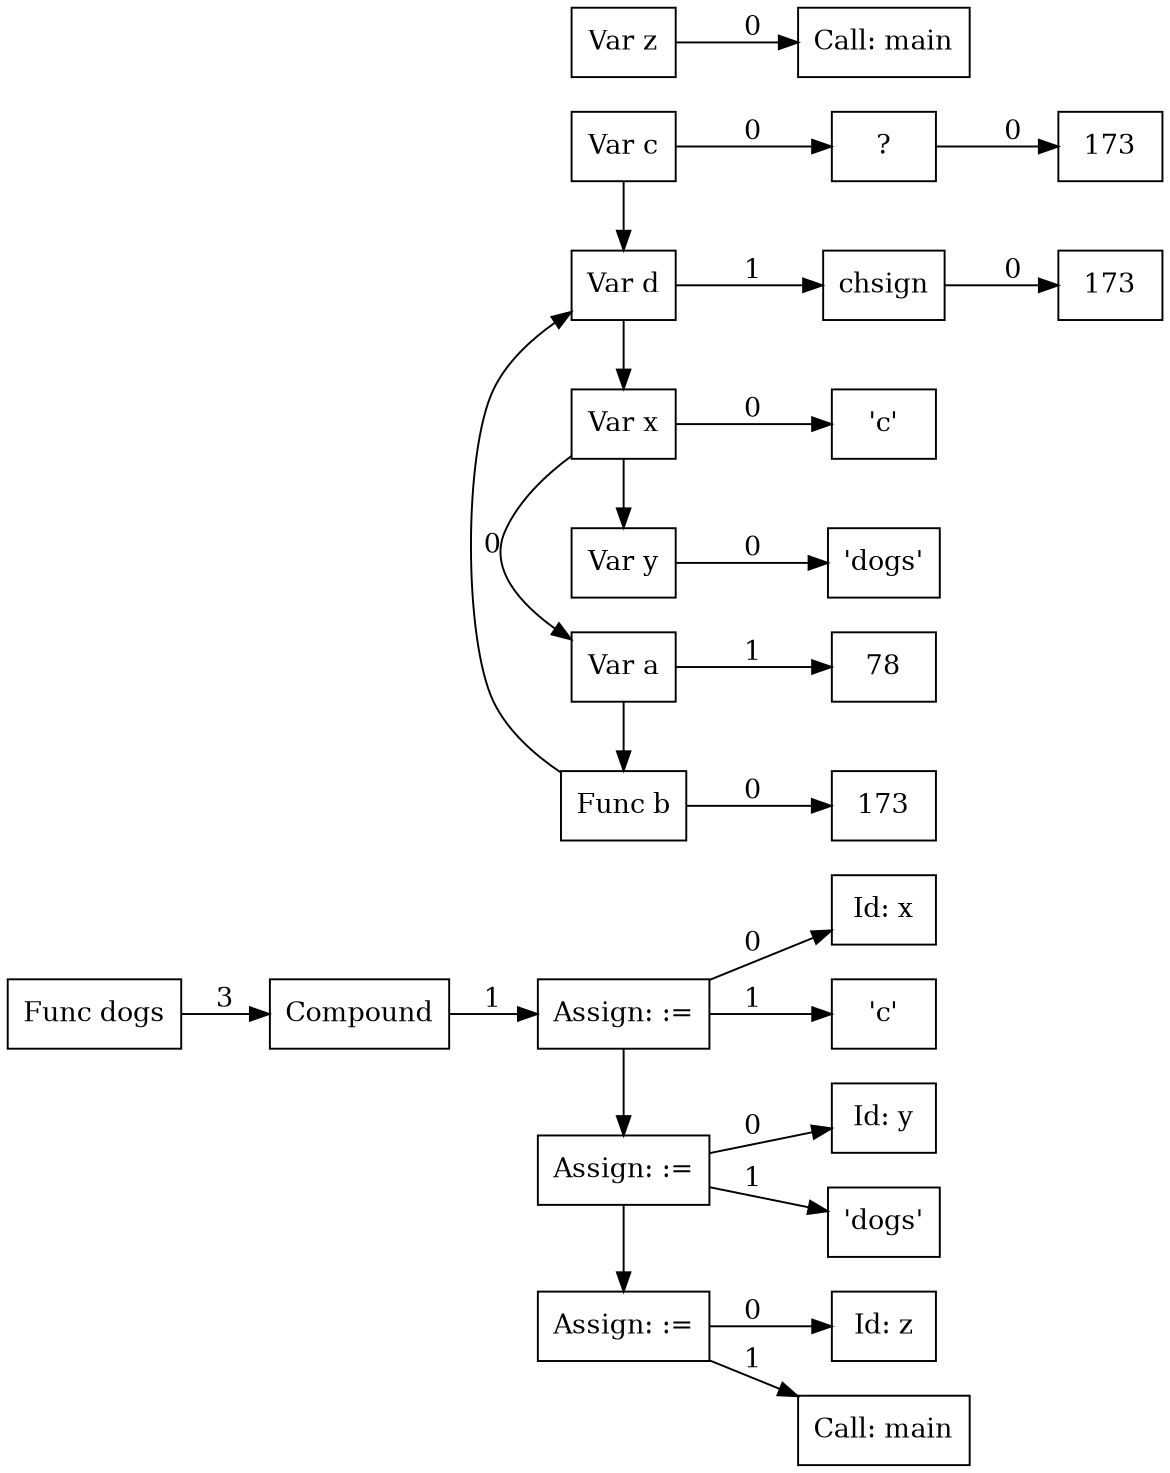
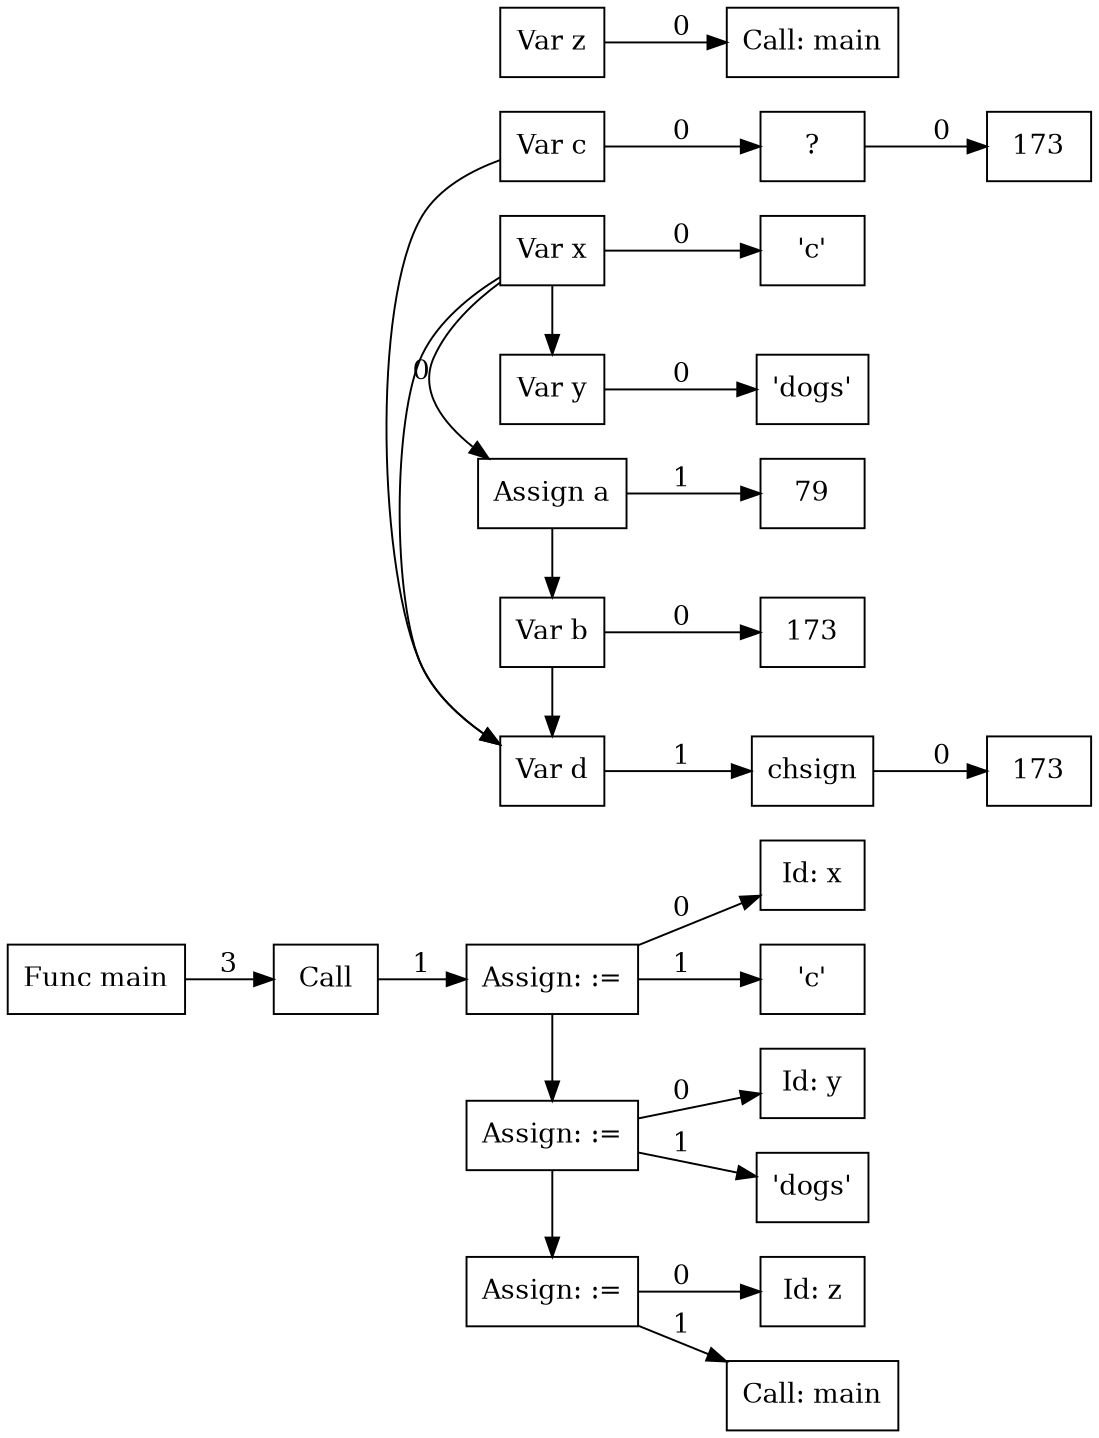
  digraph {
    rankdir=LR
    node [shape=box]
-   n1 [label="Func dogs"]
-   n2 [label=Compound]
-   n3 [label="Var a"]
+   n1 [label="Func main"]
+   n2 [label=Call]
+   n3 [label="Assign a"]
    n4 [label="Assign: :="]
-   n5 [label=78]
+   n5 [label=79]
    n6 [label="'c'"]
-   n7 [label="Func b"]
+   n7 [label="Var b"]
    n8 [label="Var c"]
    n9 [label="Var d"]
    n10 [label="Var x"]
    n11 [label="Var y"]
    n12 [label="Var z"]
    n13 [label=173]
    n14 [label="?"]
    n15 [label="'dogs'"]
    n16 [label=173]
    n17 [label=chsign]
    n18 [label=173]
    n19 [label="Call: main"]
    n20 [label="Id: x"]
    n21 [label="'c'"]
    n22 [label="Assign: :="]
    n23 [label="Assign: :="]
    n24 [label="Id: y"]
    n25 [label="'dogs'"]
    n26 [label="Id: z"]
    n27 [label="Call: main"]
    subgraph sub_1 {
      n1
      n2
    }
    subgraph sub_2 {
      ordering=out
      rank=same
      n2
    }
    subgraph sub_3 {
      ordering=out
      rank=same
      n3
      n4
    }
    subgraph sub_4 {
      n2
      n3
      n4
    }
    subgraph sub_5 {
      ordering=out
      rank=same
      n5
    }
    subgraph sub_6 {
      n3
      n5
    }
    subgraph sub_7 {
      ordering=out
      rank=same
      n6
    }
    subgraph sub_8 {
      rank=same
      n3
      n7
      n8
      n9
      n10
      n11
      n12
    }
    subgraph sub_9 {
      n3
      n7
      n8
      n9
      n10
      n11
      n12
    }
    subgraph sub_10 {
      ordering=out
      rank=same
      n13
    }
    subgraph sub_11 {
      n7
      n13
    }
    subgraph sub_12 {
      ordering=out
      rank=same
      n14
    }
    subgraph sub_13 {
      n11
      n15
    }
    subgraph sub_14 {
      n8
      n14
    }
    subgraph sub_15 {
      ordering=out
      rank=same
      n16
    }
    subgraph sub_16 {
      n14
      n16
    }
    subgraph sub_17 {
      ordering=out
      rank=same
      n17
    }
    subgraph sub_18 {
      n9
      n17
    }
    subgraph sub_19 {
      ordering=out
      rank=same
      n18
    }
    subgraph sub_20 {
      n17
      n18
    }
    subgraph sub_21 {
      n6
      n10
    }
    subgraph sub_22 {
      ordering=out
      rank=same
      n15
    }
    subgraph sub_23 {
      ordering=out
      rank=same
      n19
    }
    subgraph sub_24 {
      n12
      n19
    }
    subgraph sub_25 {
      ordering=out
      rank=same
      n20
      n21
    }
    subgraph sub_26 {
      n4
      n20
      n21
    }
    subgraph sub_27 {
      rank=same
      n4
      n22
      n23
    }
    subgraph sub_28 {
      n4
      n22
      n23
    }
    subgraph sub_29 {
      ordering=out
      rank=same
      n24
      n25
    }
    subgraph sub_30 {
      n22
      n24
      n25
    }
    subgraph sub_31 {
      ordering=out
      rank=same
      n26
      n27
    }
    subgraph sub_32 {
      n23
      n26
      n27
    }
    n1 -> n2 [label=3]
    n2 -> n4 [label=1]
    n3 -> n5 [label=1]
    n3 -> n7
    n4 -> n20 [label=0]
    n4 -> n21 [label=1]
    n4 -> n22
    n7 -> n9
    n7 -> n13 [label=0]
    n8 -> n9
    n8 -> n14 [label=0]
-   n9 -> n10
+   n10 -> n9
    n9 -> n17 [label=1]
    n10 -> n3 [label=0]
    n10 -> n6 [label=0]
    n10 -> n11
    n11 -> n15 [label=0]
    n12 -> n19 [label=0]
    n14 -> n16 [label=0]
    n17 -> n18 [label=0]
    n22 -> n23
    n22 -> n24 [label=0]
    n22 -> n25 [label=1]
    n23 -> n26 [label=0]
    n23 -> n27 [label=1]
  }
